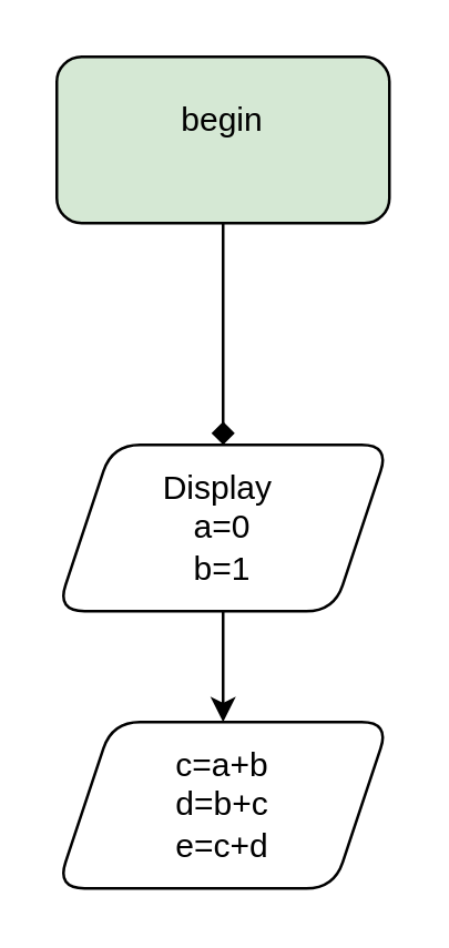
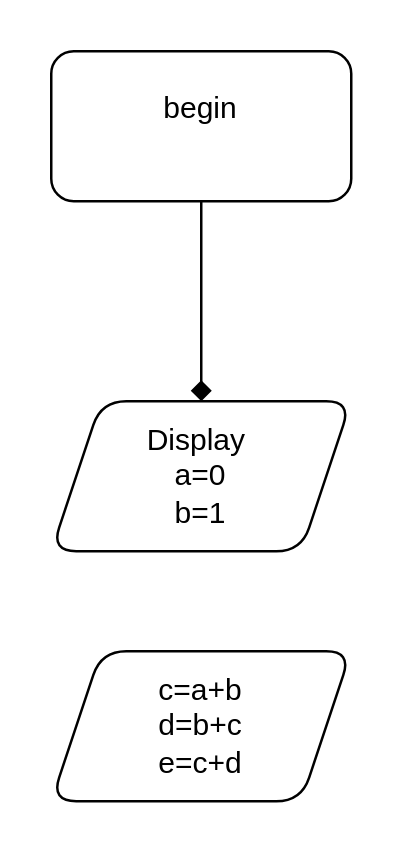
  <mxCell id="0" />
  <mxCell id="1" parent="0" />
  <mxCell id="2" value="" style="edgeStyle=orthogonalEdgeStyle;rounded=0;orthogonalLoop=1;jettySize=auto;html=1;endArrow=diamond;" edge="1" parent="1" source="3" target="5"><mxGeometry relative="1" as="geometry" /></mxCell>
- <mxCell id="3" value="begin&lt;div&gt;&lt;br&gt;&lt;/div&gt;" style="rounded=1;whiteSpace=wrap;html=1;fillColor=#d5e8d4;" vertex="1" parent="1"><mxGeometry x="20" y="20" width="120" height="60" as="geometry" /></mxCell>
- <mxCell id="4" value="" style="edgeStyle=orthogonalEdgeStyle;rounded=0;orthogonalLoop=1;jettySize=auto;html=1;" edge="1" parent="1" source="5" target="6"><mxGeometry relative="1" as="geometry" /></mxCell>
+ <mxCell id="3" value="begin&lt;div&gt;&lt;br&gt;&lt;/div&gt;" style="rounded=1;whiteSpace=wrap;html=1;" vertex="1" parent="1"><mxGeometry x="20" y="20" width="120" height="60" as="geometry" /></mxCell>
  <mxCell id="5" value="Display&amp;nbsp;&lt;div&gt;a=0&lt;/div&gt;&lt;div&gt;b=1&lt;/div&gt;" style="shape=parallelogram;perimeter=parallelogramPerimeter;whiteSpace=wrap;html=1;fixedSize=1;rounded=1;" vertex="1" parent="1"><mxGeometry x="20" y="160" width="120" height="60" as="geometry" /></mxCell>
  <mxCell id="6" value="c=a+b&lt;div&gt;d=b+c&lt;/div&gt;&lt;div&gt;e=c+d&lt;/div&gt;" style="shape=parallelogram;perimeter=parallelogramPerimeter;whiteSpace=wrap;html=1;fixedSize=1;rounded=1;" vertex="1" parent="1"><mxGeometry x="20" y="260" width="120" height="60" as="geometry" /></mxCell>
